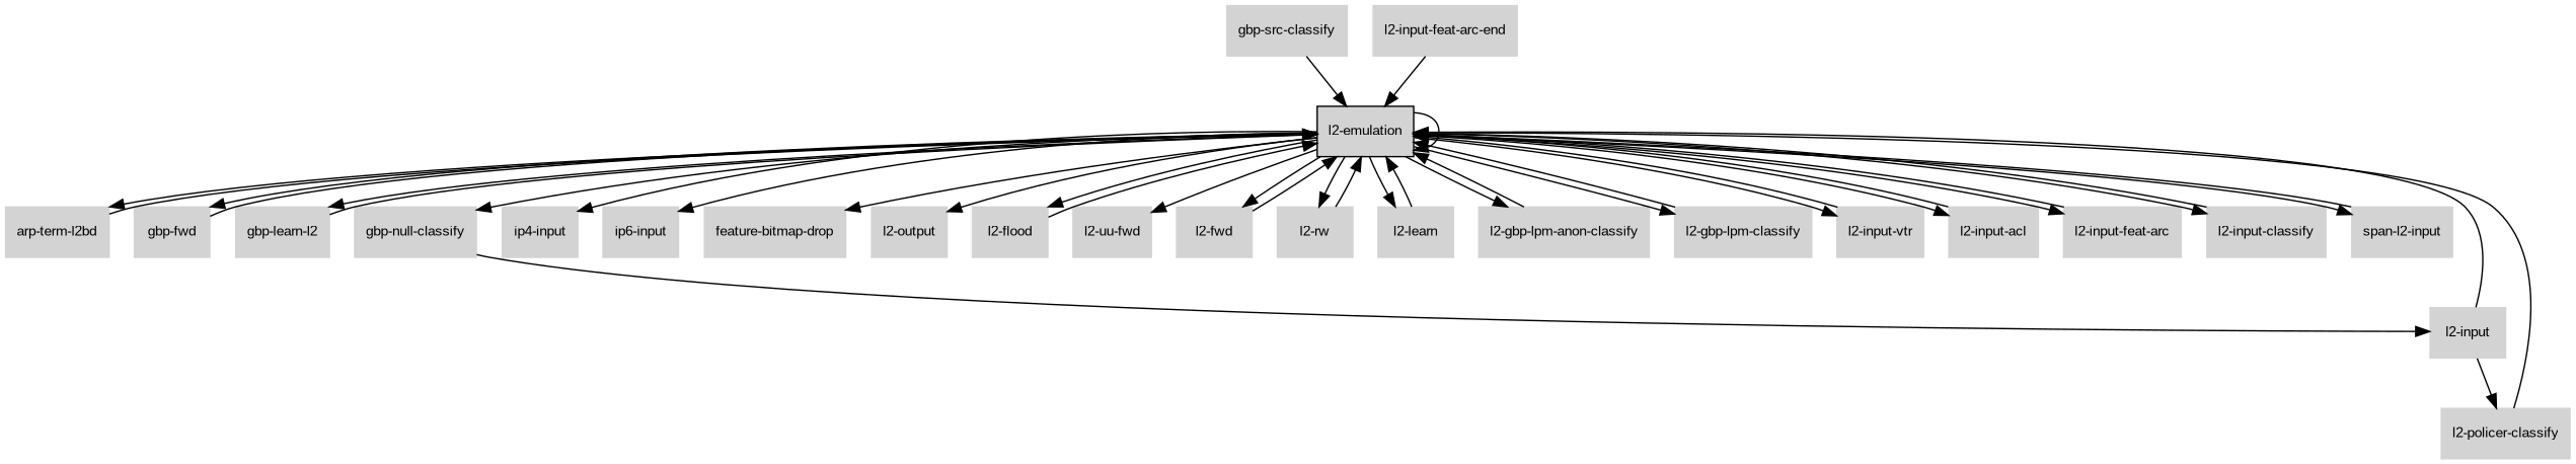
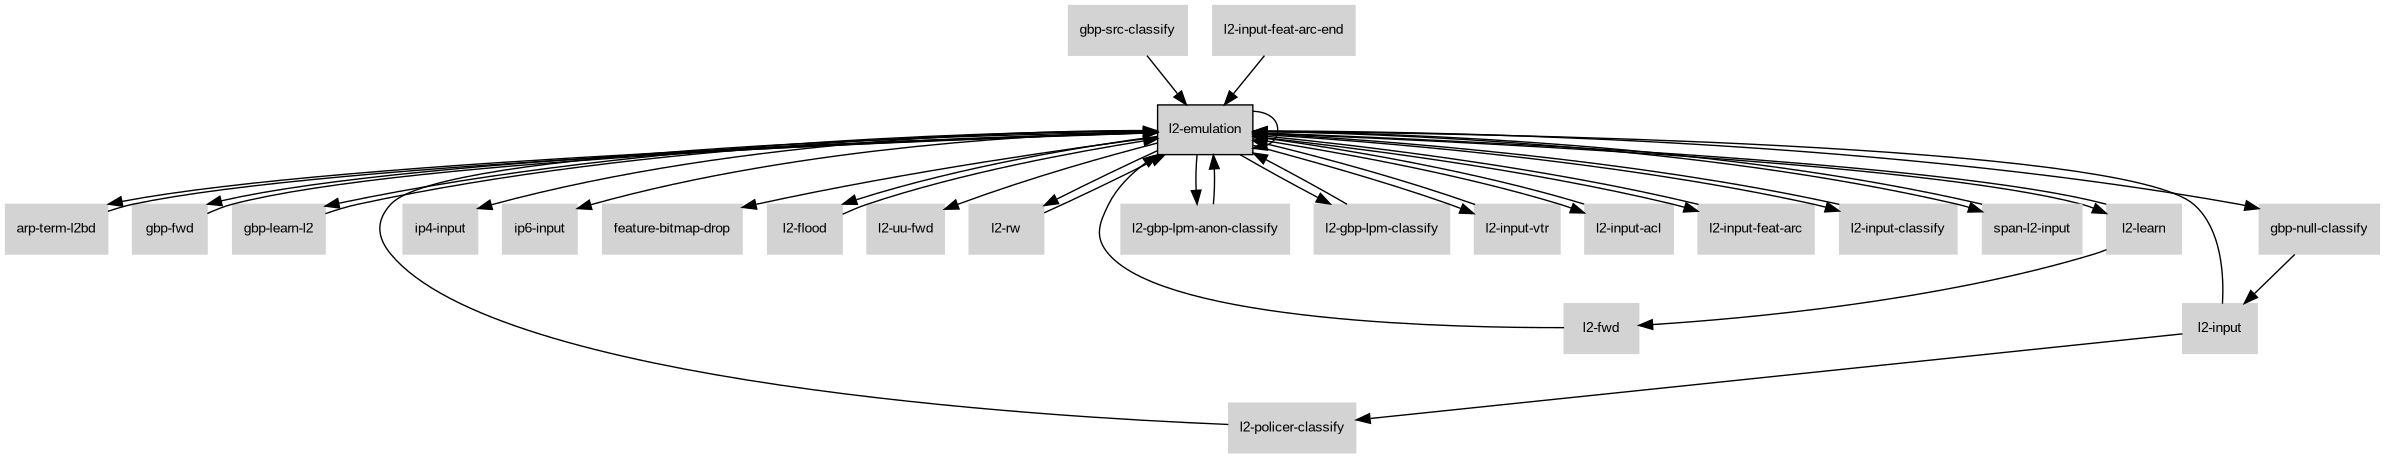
  digraph {
    fontname="Liberation Sans"
    rankdir=TB
    node [color=lightgray fillcolor=lightgray fontcolor=black fontname="Liberation Sans" fontsize=10 shape=box style=filled]
    edge [fontname="Liberation Sans" fontsize=8]
    "l2-emulation" [color=black]
    "arp-term-l2bd"
    "gbp-fwd"
    "gbp-learn-l2"
    "gbp-null-classify"
    "ip4-input"
    "ip6-input"
    "feature-bitmap-drop"
-   "l2-output"
    "l2-flood"
    "l2-uu-fwd"
    "l2-fwd"
    "l2-rw"
    "l2-learn"
    "l2-gbp-lpm-anon-classify"
    "l2-gbp-lpm-classify"
    "l2-input-vtr"
    "l2-input-acl"
    "l2-input-feat-arc"
    "l2-input-classify"
    "span-l2-input"
    "l2-input"
    "gbp-src-classify"
    "l2-policer-classify"
    "l2-input-feat-arc-end"
    "l2-emulation" -> "l2-emulation"
    "l2-emulation" -> "arp-term-l2bd"
    "l2-emulation" -> "gbp-fwd"
    "l2-emulation" -> "gbp-learn-l2"
    "l2-emulation" -> "gbp-null-classify"
    "l2-emulation" -> "ip4-input"
    "l2-emulation" -> "ip6-input"
    "l2-emulation" -> "feature-bitmap-drop"
-   "l2-emulation" -> "l2-output"
    "l2-emulation" -> "l2-flood"
    "l2-emulation" -> "l2-uu-fwd"
-   "l2-emulation" -> "l2-fwd"
+   "l2-learn" -> "l2-fwd"
    "l2-emulation" -> "l2-rw"
    "l2-emulation" -> "l2-learn"
    "l2-emulation" -> "l2-gbp-lpm-anon-classify"
    "l2-emulation" -> "l2-gbp-lpm-classify"
    "l2-emulation" -> "l2-input-vtr"
    "l2-emulation" -> "l2-input-acl"
    "l2-emulation" -> "l2-input-feat-arc"
    "l2-emulation" -> "l2-input-classify"
    "l2-emulation" -> "span-l2-input"
    "arp-term-l2bd" -> "l2-emulation"
    "gbp-fwd" -> "l2-emulation"
    "gbp-learn-l2" -> "l2-emulation"
    "gbp-null-classify" -> "l2-input"
    "l2-flood" -> "l2-emulation"
    "l2-fwd" -> "l2-emulation"
    "l2-rw" -> "l2-emulation"
    "l2-learn" -> "l2-emulation"
    "l2-gbp-lpm-anon-classify" -> "l2-emulation"
    "l2-gbp-lpm-classify" -> "l2-emulation"
    "l2-input-vtr" -> "l2-emulation"
    "l2-input-acl" -> "l2-emulation"
    "l2-input-feat-arc" -> "l2-emulation"
    "l2-input-classify" -> "l2-emulation"
    "span-l2-input" -> "l2-emulation"
    "l2-input" -> "l2-emulation"
    "l2-input" -> "l2-policer-classify"
    "gbp-src-classify" -> "l2-emulation"
    "l2-policer-classify" -> "l2-emulation"
    "l2-input-feat-arc-end" -> "l2-emulation"
  }
